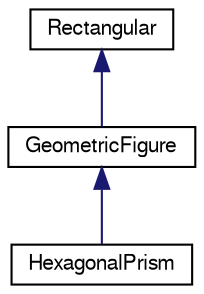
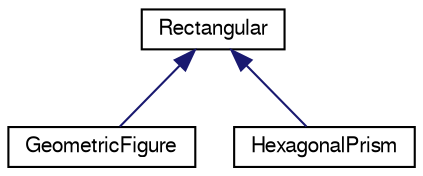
  digraph {
    rankdir=TB
    node [color=black fillcolor=white fontname=FreeSans fontsize=10 shape=record style=filled]
    edge [color=midnightblue dir=back fontname=FreeSans fontsize=10 labelfontname=FreeSans labelfontsize=10 style=solid]
    n1 [height=0.2 label=GeometricFigure width=0.4]
    n2 [height=0.2 label=HexagonalPrism width=0.4]
    n3 [height=0.2 label=Rectangular width=0.4]
-   n1 -> n2
+   n3 -> n2
    n3 -> n1
  }
